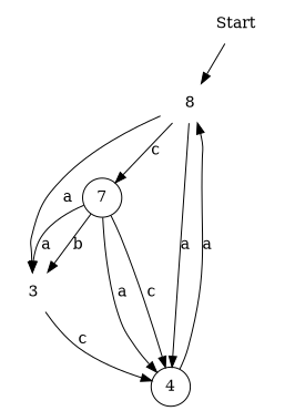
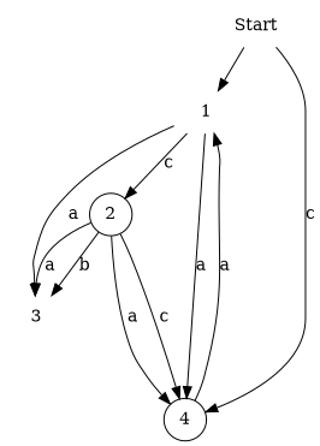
  digraph {
    node [shape=plaintext]
    Start [shape=none]
-   n2 [label=8]
+   n2 [label=1]
    n3 [label=3]
-   n4 [label=7 shape=circle]
+   n4 [label=2 shape=circle]
    n5 [label=4 shape=circle]
    Start -> n2
    n2 -> n3 [label=a]
    n2 -> n4 [label=c]
    n2 -> n5 [label=a]
-   n3 -> n5 [label=c]
+   Start -> n5 [label=c]
    n4 -> n3 [label=a]
    n4 -> n3 [label=b]
    n4 -> n5 [label=a]
    n4 -> n5 [label=c]
    n5 -> n2 [label=a]
  }
